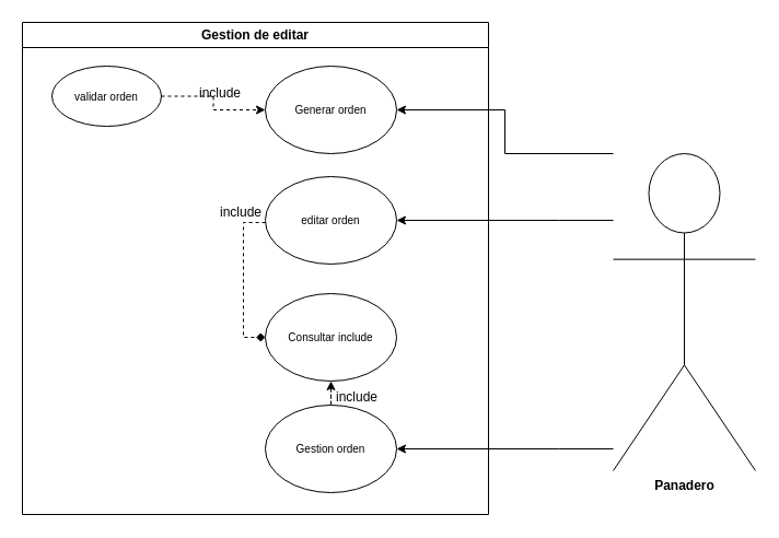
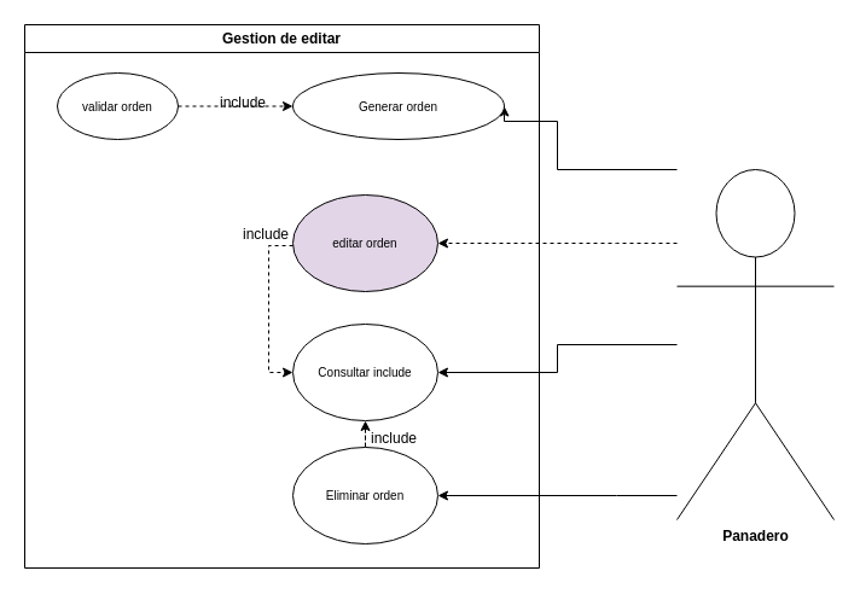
  <mxCell id="0" />
  <mxCell id="1" parent="0" />
  <mxCell id="2" style="edgeStyle=orthogonalEdgeStyle;rounded=0;orthogonalLoop=1;jettySize=auto;html=1;entryX=1;entryY=0.5;entryDx=0;entryDy=0;" edge="1" parent="1" source="6" target="8"><mxGeometry relative="1" as="geometry"><Array as="points"><mxPoint x="461" y="140" /><mxPoint x="461" y="100" /></Array></mxGeometry></mxCell>
- <mxCell id="3" style="edgeStyle=orthogonalEdgeStyle;rounded=0;orthogonalLoop=1;jettySize=auto;html=1;entryX=1;entryY=0.5;entryDx=0;entryDy=0;" edge="1" parent="1" source="6" target="10"><mxGeometry relative="1" as="geometry"><Array as="points"><mxPoint x="510" y="201" /><mxPoint x="510" y="201" /></Array></mxGeometry></mxCell>
+ <mxCell id="3" style="edgeStyle=orthogonalEdgeStyle;rounded=0;orthogonalLoop=1;jettySize=auto;html=1;entryX=1;entryY=0.5;entryDx=0;entryDy=0;dashed=1;" edge="1" parent="1" source="6" target="10"><mxGeometry relative="1" as="geometry"><Array as="points"><mxPoint x="510" y="201" /><mxPoint x="510" y="201" /></Array></mxGeometry></mxCell>
+ <mxCell id="4" style="edgeStyle=orthogonalEdgeStyle;rounded=0;orthogonalLoop=1;jettySize=auto;html=1;entryX=1;entryY=0.5;entryDx=0;entryDy=0;" edge="1" parent="1" source="6" target="11"><mxGeometry relative="1" as="geometry" /></mxCell>
  <mxCell id="5" style="edgeStyle=orthogonalEdgeStyle;rounded=0;orthogonalLoop=1;jettySize=auto;html=1;entryX=1;entryY=0.5;entryDx=0;entryDy=0;" edge="1" parent="1" source="6" target="13"><mxGeometry relative="1" as="geometry"><Array as="points"><mxPoint x="510" y="410" /><mxPoint x="510" y="410" /></Array></mxGeometry></mxCell>
  <mxCell id="6" value="&lt;span style=&quot;font-weight: 700; text-wrap: wrap;&quot;&gt;Panadero&lt;/span&gt;" style="shape=umlActor;verticalLabelPosition=bottom;verticalAlign=top;html=1;outlineConnect=0;" vertex="1" parent="1"><mxGeometry x="560" y="140" width="130" height="290" as="geometry" /></mxCell>
  <mxCell id="7" value="Gestion de editar" style="swimlane;whiteSpace=wrap;html=1;" vertex="1" parent="1"><mxGeometry x="20" y="20" width="426" height="450" as="geometry" /></mxCell>
- <mxCell id="8" value="&lt;font size=&quot;1&quot;&gt;Generar orden&lt;/font&gt;" style="ellipse;whiteSpace=wrap;html=1;" vertex="1" parent="7"><mxGeometry x="222" y="40" width="120" height="80" as="geometry" /></mxCell>
- <mxCell id="9" style="edgeStyle=orthogonalEdgeStyle;rounded=0;orthogonalLoop=1;jettySize=auto;html=1;entryX=0;entryY=0.5;entryDx=0;entryDy=0;dashed=1;endArrow=diamond;" edge="1" parent="7" source="10" target="11"><mxGeometry relative="1" as="geometry"><Array as="points"><mxPoint x="202" y="183" /><mxPoint x="202" y="288" /></Array></mxGeometry></mxCell>
- <mxCell id="10" value="&lt;font size=&quot;1&quot;&gt;editar orden&lt;/font&gt;" style="ellipse;whiteSpace=wrap;html=1;" vertex="1" parent="7"><mxGeometry x="222" y="141" width="120" height="80" as="geometry" /></mxCell>
+ <mxCell id="8" value="&lt;font size=&quot;1&quot;&gt;Generar orden&lt;/font&gt;" style="ellipse;whiteSpace=wrap;html=1;" vertex="1" parent="7"><mxGeometry x="222" y="40" width="175" height="55" as="geometry" /></mxCell>
+ <mxCell id="9" style="edgeStyle=orthogonalEdgeStyle;rounded=0;orthogonalLoop=1;jettySize=auto;html=1;entryX=0;entryY=0.5;entryDx=0;entryDy=0;dashed=1;" edge="1" parent="7" source="10" target="11"><mxGeometry relative="1" as="geometry"><Array as="points"><mxPoint x="202" y="183" /><mxPoint x="202" y="288" /></Array></mxGeometry></mxCell>
+ <mxCell id="10" value="&lt;font size=&quot;1&quot;&gt;editar orden&lt;/font&gt;" style="ellipse;whiteSpace=wrap;html=1;fillColor=#e1d5e7;" vertex="1" parent="7"><mxGeometry x="222" y="141" width="120" height="80" as="geometry" /></mxCell>
  <mxCell id="11" value="&lt;font size=&quot;1&quot;&gt;Consultar include&lt;/font&gt;" style="ellipse;whiteSpace=wrap;html=1;" vertex="1" parent="7"><mxGeometry x="222" y="248" width="120" height="80" as="geometry" /></mxCell>
  <mxCell id="12" style="edgeStyle=orthogonalEdgeStyle;rounded=0;orthogonalLoop=1;jettySize=auto;html=1;dashed=1;" edge="1" parent="7" source="13" target="11"><mxGeometry relative="1" as="geometry" /></mxCell>
- <mxCell id="13" value="&lt;font size=&quot;1&quot;&gt;Gestion orden&lt;/font&gt;" style="ellipse;whiteSpace=wrap;html=1;" vertex="1" parent="7"><mxGeometry x="222" y="350" width="120" height="80" as="geometry" /></mxCell>
+ <mxCell id="13" value="&lt;font size=&quot;1&quot;&gt;Eliminar orden&lt;/font&gt;" style="ellipse;whiteSpace=wrap;html=1;" vertex="1" parent="7"><mxGeometry x="222" y="350" width="120" height="80" as="geometry" /></mxCell>
  <mxCell id="14" value="" style="edgeStyle=orthogonalEdgeStyle;rounded=0;orthogonalLoop=1;jettySize=auto;html=1;dashed=1;" edge="1" parent="7" source="15" target="8"><mxGeometry relative="1" as="geometry" /></mxCell>
  <mxCell id="15" value="&lt;font size=&quot;1&quot;&gt;validar orden&lt;/font&gt;" style="ellipse;whiteSpace=wrap;html=1;" vertex="1" parent="7"><mxGeometry x="27" y="40" width="100" height="55" as="geometry" /></mxCell>
  <mxCell id="16" value="include" style="text;html=1;align=center;verticalAlign=middle;whiteSpace=wrap;rounded=0;" vertex="1" parent="7"><mxGeometry x="151" y="50" width="60" height="30" as="geometry" /></mxCell>
  <mxCell id="17" value="include" style="text;html=1;align=center;verticalAlign=middle;whiteSpace=wrap;rounded=0;" vertex="1" parent="7"><mxGeometry x="170" y="159" width="60" height="30" as="geometry" /></mxCell>
  <mxCell id="18" value="include" style="text;html=1;align=center;verticalAlign=middle;whiteSpace=wrap;rounded=0;" vertex="1" parent="7"><mxGeometry x="276" y="328" width="60" height="30" as="geometry" /></mxCell>
